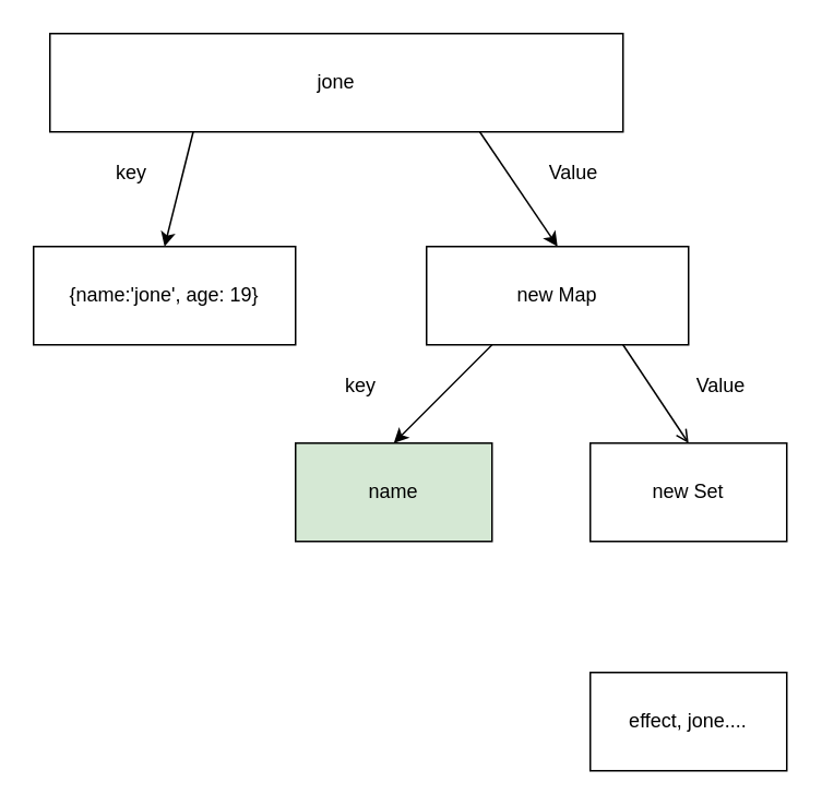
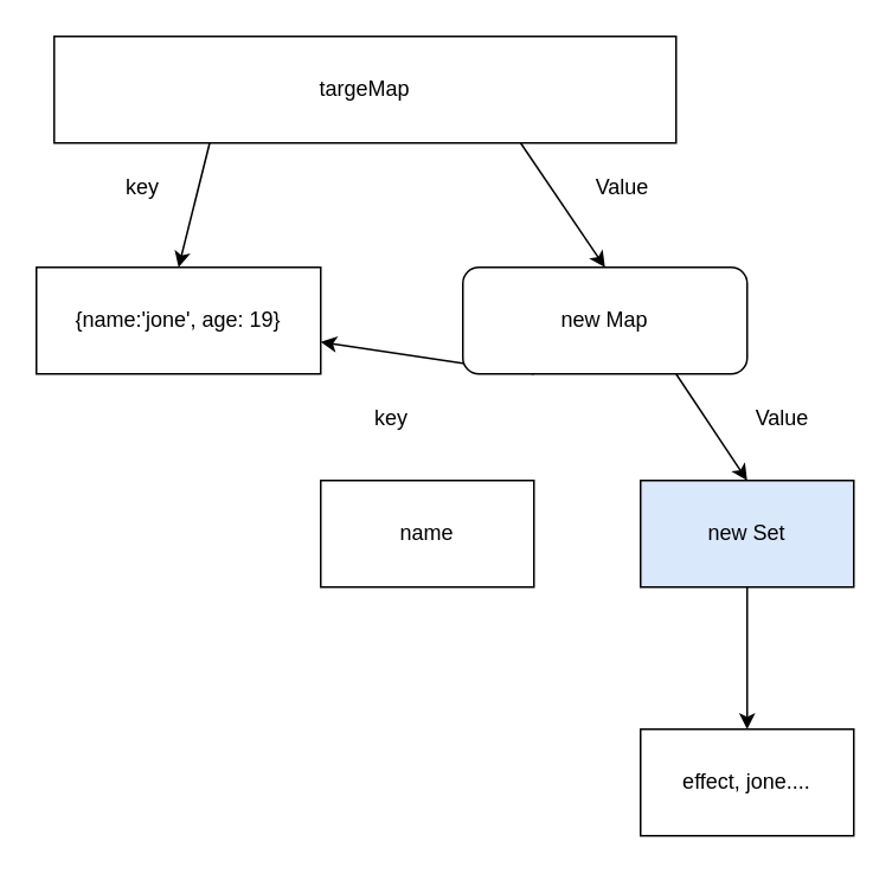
  <mxCell id="0" />
  <mxCell id="1" parent="0" />
  <mxCell id="2" style="edgeStyle=none;html=1;exitX=0.25;exitY=1;exitDx=0;exitDy=0;entryX=0.5;entryY=0;entryDx=0;entryDy=0;" edge="1" parent="1" source="4" target="5"><mxGeometry relative="1" as="geometry" /></mxCell>
  <mxCell id="3" style="edgeStyle=none;html=1;exitX=0.75;exitY=1;exitDx=0;exitDy=0;entryX=0.5;entryY=0;entryDx=0;entryDy=0;" edge="1" parent="1" source="4" target="8"><mxGeometry relative="1" as="geometry" /></mxCell>
- <mxCell id="4" value="jone" style="rounded=0;whiteSpace=wrap;html=1;" vertex="1" parent="1"><mxGeometry x="30" y="20" width="350" height="60" as="geometry" /></mxCell>
+ <mxCell id="4" value="targeMap" style="rounded=0;whiteSpace=wrap;html=1;" vertex="1" parent="1"><mxGeometry x="30" y="20" width="350" height="60" as="geometry" /></mxCell>
  <mxCell id="5" value="{name:'jone', age: 19}" style="rounded=0;whiteSpace=wrap;html=1;" vertex="1" parent="1"><mxGeometry x="20" y="150" width="160" height="60" as="geometry" /></mxCell>
- <mxCell id="6" style="edgeStyle=none;html=1;exitX=0.25;exitY=1;exitDx=0;exitDy=0;entryX=0.5;entryY=0;entryDx=0;entryDy=0;" edge="1" parent="1" source="8" target="9"><mxGeometry relative="1" as="geometry" /></mxCell>
- <mxCell id="7" style="edgeStyle=none;html=1;exitX=0.75;exitY=1;exitDx=0;exitDy=0;entryX=0.5;entryY=0;entryDx=0;entryDy=0;endArrow=open;" edge="1" parent="1" source="8" target="11"><mxGeometry relative="1" as="geometry" /></mxCell>
- <mxCell id="8" value="new Map" style="rounded=0;whiteSpace=wrap;html=1;" vertex="1" parent="1"><mxGeometry x="260" y="150" width="160" height="60" as="geometry" /></mxCell>
- <mxCell id="9" value="name" style="rounded=0;whiteSpace=wrap;html=1;fillColor=#d5e8d4;" vertex="1" parent="1"><mxGeometry x="180" y="270" width="120" height="60" as="geometry" /></mxCell>
- <mxCell id="11" value="new Set" style="rounded=0;whiteSpace=wrap;html=1;" vertex="1" parent="1"><mxGeometry x="360" y="270" width="120" height="60" as="geometry" /></mxCell>
+ <mxCell id="6" style="edgeStyle=none;html=1;exitX=0.25;exitY=1;exitDx=0;exitDy=0;" edge="1" parent="1" source="8" target="5"><mxGeometry relative="1" as="geometry" /></mxCell>
+ <mxCell id="7" style="edgeStyle=none;html=1;exitX=0.75;exitY=1;exitDx=0;exitDy=0;entryX=0.5;entryY=0;entryDx=0;entryDy=0;" edge="1" parent="1" source="8" target="11"><mxGeometry relative="1" as="geometry" /></mxCell>
+ <mxCell id="8" value="new Map" style="whiteSpace=wrap;html=1;rounded=1;" vertex="1" parent="1"><mxGeometry x="260" y="150" width="160" height="60" as="geometry" /></mxCell>
+ <mxCell id="9" value="name" style="rounded=0;whiteSpace=wrap;html=1;" vertex="1" parent="1"><mxGeometry x="180" y="270" width="120" height="60" as="geometry" /></mxCell>
+ <mxCell id="10" style="edgeStyle=none;html=1;exitX=0.5;exitY=1;exitDx=0;exitDy=0;entryX=0.5;entryY=0;entryDx=0;entryDy=0;" edge="1" parent="1" source="11" target="12"><mxGeometry relative="1" as="geometry" /></mxCell>
+ <mxCell id="11" value="new Set" style="rounded=0;whiteSpace=wrap;html=1;fillColor=#dae8fc;" vertex="1" parent="1"><mxGeometry x="360" y="270" width="120" height="60" as="geometry" /></mxCell>
  <mxCell id="12" value="effect, jone...." style="rounded=0;whiteSpace=wrap;html=1;" vertex="1" parent="1"><mxGeometry x="360" y="410" width="120" height="60" as="geometry" /></mxCell>
  <mxCell id="13" value="key" style="text;html=1;strokeColor=none;fillColor=none;align=center;verticalAlign=middle;whiteSpace=wrap;rounded=0;" vertex="1" parent="1"><mxGeometry x="50" y="90" width="60" height="30" as="geometry" /></mxCell>
  <mxCell id="14" value="Value&lt;span style=&quot;color: rgba(0, 0, 0, 0); font-family: monospace; font-size: 0px; text-align: start;&quot;&gt;%3CmxGraphModel%3E%3Croot%3E%3CmxCell%20id%3D%220%22%2F%3E%3CmxCell%20id%3D%221%22%20parent%3D%220%22%2F%3E%3CmxCell%20id%3D%222%22%20value%3D%22new%20Map%22%20style%3D%22rounded%3D0%3BwhiteSpace%3Dwrap%3Bhtml%3D1%3B%22%20vertex%3D%221%22%20parent%3D%221%22%3E%3CmxGeometry%20x%3D%22450%22%20y%3D%22170%22%20width%3D%22120%22%20height%3D%2260%22%20as%3D%22geometry%22%2F%3E%3C%2FmxCell%3E%3C%2Froot%3E%3C%2FmxGraphModel%3E&lt;/span&gt;" style="text;html=1;strokeColor=none;fillColor=none;align=center;verticalAlign=middle;whiteSpace=wrap;rounded=0;" vertex="1" parent="1"><mxGeometry x="320" y="90" width="60" height="30" as="geometry" /></mxCell>
  <mxCell id="15" value="Value&lt;span style=&quot;color: rgba(0, 0, 0, 0); font-family: monospace; font-size: 0px; text-align: start;&quot;&gt;%3CmxGraphModel%3E%3Croot%3E%3CmxCell%20id%3D%220%22%2F%3E%3CmxCell%20id%3D%221%22%20parent%3D%220%22%2F%3E%3CmxCell%20id%3D%222%22%20value%3D%22new%20Map%22%20style%3D%22rounded%3D0%3BwhiteSpace%3Dwrap%3Bhtml%3D1%3B%22%20vertex%3D%221%22%20parent%3D%221%22%3E%3CmxGeometry%20x%3D%22450%22%20y%3D%22170%22%20width%3D%22120%22%20height%3D%2260%22%20as%3D%22geometry%22%2F%3E%3C%2FmxCell%3E%3C%2Froot%3E%3C%2FmxGraphModel%3E&lt;/span&gt;" style="text;html=1;strokeColor=none;fillColor=none;align=center;verticalAlign=middle;whiteSpace=wrap;rounded=0;" vertex="1" parent="1"><mxGeometry x="410" y="220" width="60" height="30" as="geometry" /></mxCell>
  <mxCell id="16" value="key" style="text;html=1;fillColor=none;align=center;verticalAlign=middle;whiteSpace=wrap;rounded=0;" vertex="1" parent="1"><mxGeometry x="190" y="220" width="60" height="30" as="geometry" /></mxCell>
